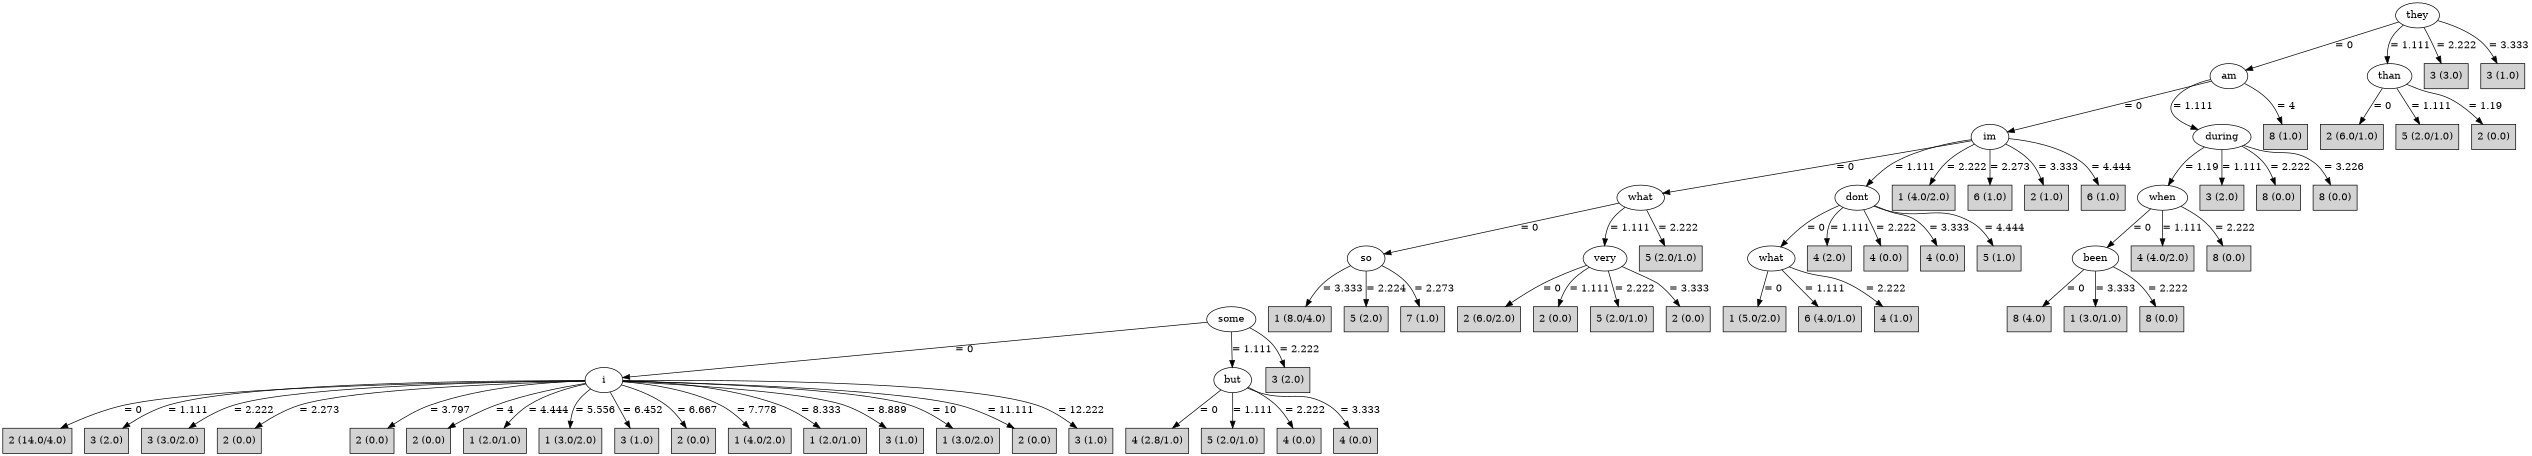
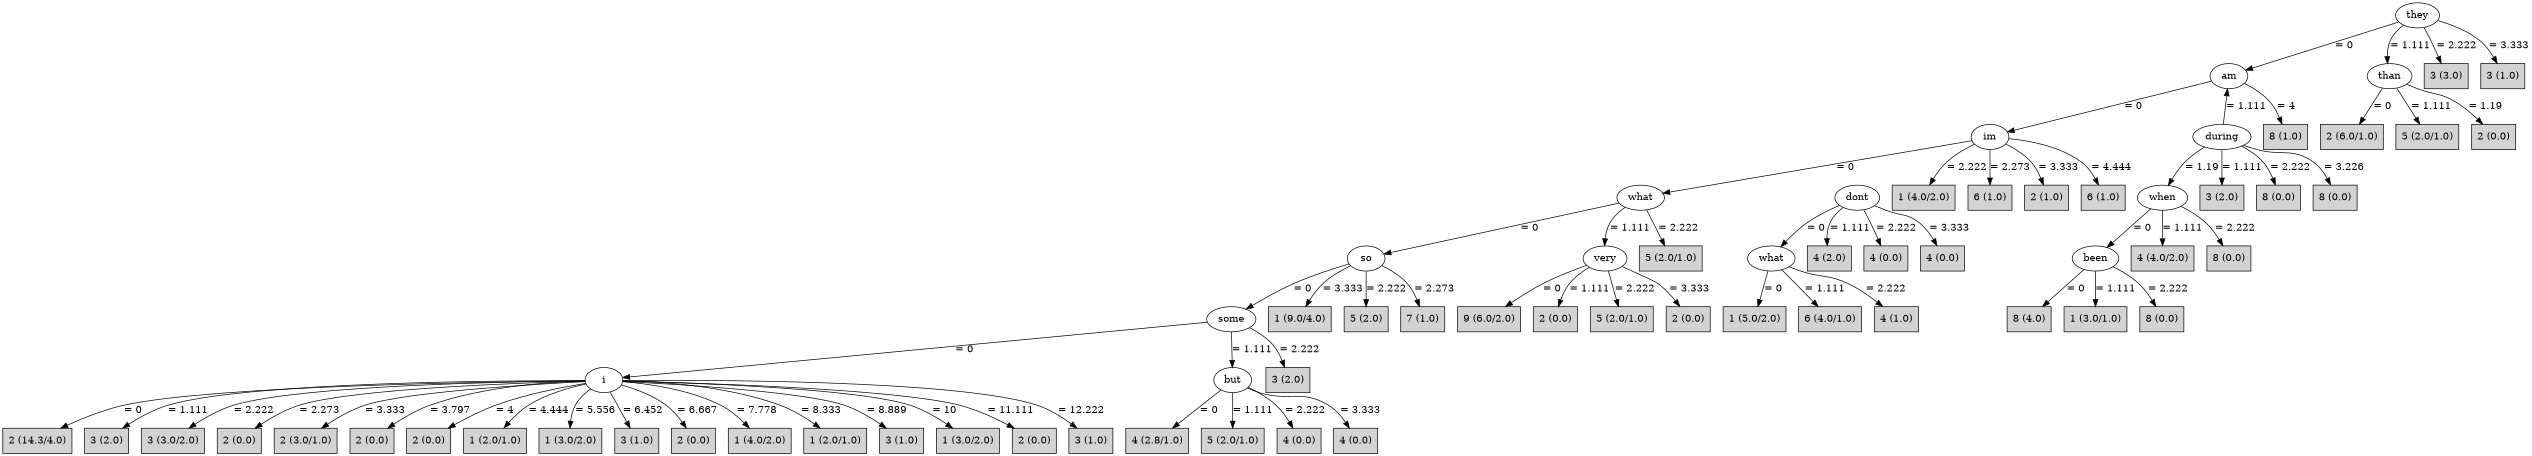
  digraph {
    node [shape=box style=filled]
    n1 [label=they shape="" style=""]
    n2 [label=am shape="" style=""]
    n3 [label=than shape="" style=""]
    n4 [label="3 (3.0)"]
    n5 [label="3 (1.0)"]
    n6 [label=im shape="" style=""]
    n7 [label=during shape="" style=""]
    n8 [label="8 (1.0)"]
    n9 [label="2 (6.0/1.0)"]
    n10 [label="5 (2.0/1.0)"]
    n11 [label="2 (0.0)"]
    n12 [label=what shape="" style=""]
    n13 [label=dont shape="" style=""]
    n14 [label="1 (4.0/2.0)"]
    n15 [label="6 (1.0)"]
    n16 [label="2 (1.0)"]
    n17 [label="6 (1.0)"]
    n18 [label=when shape="" style=""]
    n19 [label="3 (2.0)"]
    n20 [label="8 (0.0)"]
    n21 [label="8 (0.0)"]
    n22 [label=so shape="" style=""]
    n23 [label=very shape="" style=""]
    n24 [label="5 (2.0/1.0)"]
    n25 [label=what shape="" style=""]
    n26 [label="4 (2.0)"]
    n27 [label="4 (0.0)"]
    n28 [label="4 (0.0)"]
-   n29 [label="5 (1.0)"]
    n30 [label=some shape="" style=""]
-   n31 [label="1 (8.0/4.0)"]
+   n31 [label="1 (9.0/4.0)"]
    n32 [label="5 (2.0)"]
    n33 [label="7 (1.0)"]
-   n34 [label="2 (6.0/2.0)"]
+   n34 [label="9 (6.0/2.0)"]
    n35 [label="2 (0.0)"]
    n36 [label="5 (2.0/1.0)"]
    n37 [label="2 (0.0)"]
    n38 [label=i shape="" style=""]
    n39 [label=but shape="" style=""]
    n40 [label="3 (2.0)"]
-   n41 [label="2 (14.0/4.0)"]
+   n41 [label="2 (14.3/4.0)"]
    n42 [label="3 (2.0)"]
    n43 [label="3 (3.0/2.0)"]
    n44 [label="2 (0.0)"]
+   n45 [label="2 (3.0/1.0)"]
    n46 [label="2 (0.0)"]
    n47 [label="2 (0.0)"]
    n48 [label="1 (2.0/1.0)"]
    n49 [label="1 (3.0/2.0)"]
    n50 [label="3 (1.0)"]
    n51 [label="2 (0.0)"]
    n52 [label="1 (4.0/2.0)"]
    n53 [label="1 (2.0/1.0)"]
    n54 [label="3 (1.0)"]
    n55 [label="1 (3.0/2.0)"]
    n56 [label="2 (0.0)"]
    n57 [label="3 (1.0)"]
    n58 [label="4 (2.8/1.0)"]
    n59 [label="5 (2.0/1.0)"]
    n60 [label="4 (0.0)"]
    n61 [label="4 (0.0)"]
    n62 [label="1 (5.0/2.0)"]
    n63 [label="6 (4.0/1.0)"]
    n64 [label="4 (1.0)"]
    n65 [label=been shape="" style=""]
    n66 [label="4 (4.0/2.0)"]
    n67 [label="8 (0.0)"]
    n68 [label="8 (4.0)"]
    n69 [label="1 (3.0/1.0)"]
    n70 [label="8 (0.0)"]
    n1 -> n2 [label="= 0"]
    n1 -> n3 [label="= 1.111"]
    n1 -> n4 [label="= 2.222"]
    n1 -> n5 [label="= 3.333"]
    n2 -> n6 [label="= 0"]
-   n2 -> n7 [label="= 1.111"]
+   n7 -> n2 [label="= 1.111"]
    n2 -> n8 [label="= 4"]
    n3 -> n9 [label="= 0"]
    n3 -> n10 [label="= 1.111"]
    n3 -> n11 [label="= 1.19"]
    n6 -> n12 [label="= 0"]
-   n6 -> n13 [label="= 1.111"]
    n6 -> n14 [label="= 2.222"]
    n6 -> n15 [label="= 2.273"]
    n6 -> n16 [label="= 3.333"]
    n6 -> n17 [label="= 4.444"]
    n7 -> n18 [label="= 1.19"]
    n7 -> n19 [label="= 1.111"]
    n7 -> n20 [label="= 2.222"]
    n7 -> n21 [label="= 3.226"]
    n12 -> n22 [label="= 0"]
    n12 -> n23 [label="= 1.111"]
    n12 -> n24 [label="= 2.222"]
    n13 -> n25 [label="= 0"]
    n13 -> n26 [label="= 1.111"]
    n13 -> n27 [label="= 2.222"]
    n13 -> n28 [label="= 3.333"]
-   n13 -> n29 [label="= 4.444"]
    n18 -> n65 [label="= 0"]
    n18 -> n66 [label="= 1.111"]
    n18 -> n67 [label="= 2.222"]
+   n22 -> n30 [label="= 0"]
    n22 -> n31 [label="= 3.333"]
-   n22 -> n32 [label="= 2.224"]
+   n22 -> n32 [label="= 2.222"]
    n22 -> n33 [label="= 2.273"]
    n23 -> n34 [label="= 0"]
    n23 -> n35 [label="= 1.111"]
    n23 -> n36 [label="= 2.222"]
    n23 -> n37 [label="= 3.333"]
    n25 -> n62 [label="= 0"]
    n25 -> n63 [label="= 1.111"]
    n25 -> n64 [label="= 2.222"]
    n30 -> n38 [label="= 0"]
    n30 -> n39 [label="= 1.111"]
    n30 -> n40 [label="= 2.222"]
    n38 -> n41 [label="= 0"]
    n38 -> n42 [label="= 1.111"]
    n38 -> n43 [label="= 2.222"]
    n38 -> n44 [label="= 2.273"]
+   n38 -> n45 [label="= 3.333"]
    n38 -> n46 [label="= 3.797"]
    n38 -> n47 [label="= 4"]
    n38 -> n48 [label="= 4.444"]
    n38 -> n49 [label="= 5.556"]
    n38 -> n50 [label="= 6.452"]
    n38 -> n51 [label="= 6.667"]
    n38 -> n52 [label="= 7.778"]
    n38 -> n53 [label="= 8.333"]
    n38 -> n54 [label="= 8.889"]
    n38 -> n55 [label="= 10"]
    n38 -> n56 [label="= 11.111"]
    n38 -> n57 [label="= 12.222"]
    n39 -> n58 [label="= 0"]
    n39 -> n59 [label="= 1.111"]
    n39 -> n60 [label="= 2.222"]
    n39 -> n61 [label="= 3.333"]
    n65 -> n68 [label="= 0"]
-   n65 -> n69 [label="= 3.333"]
+   n65 -> n69 [label="= 1.111"]
    n65 -> n70 [label="= 2.222"]
  }
